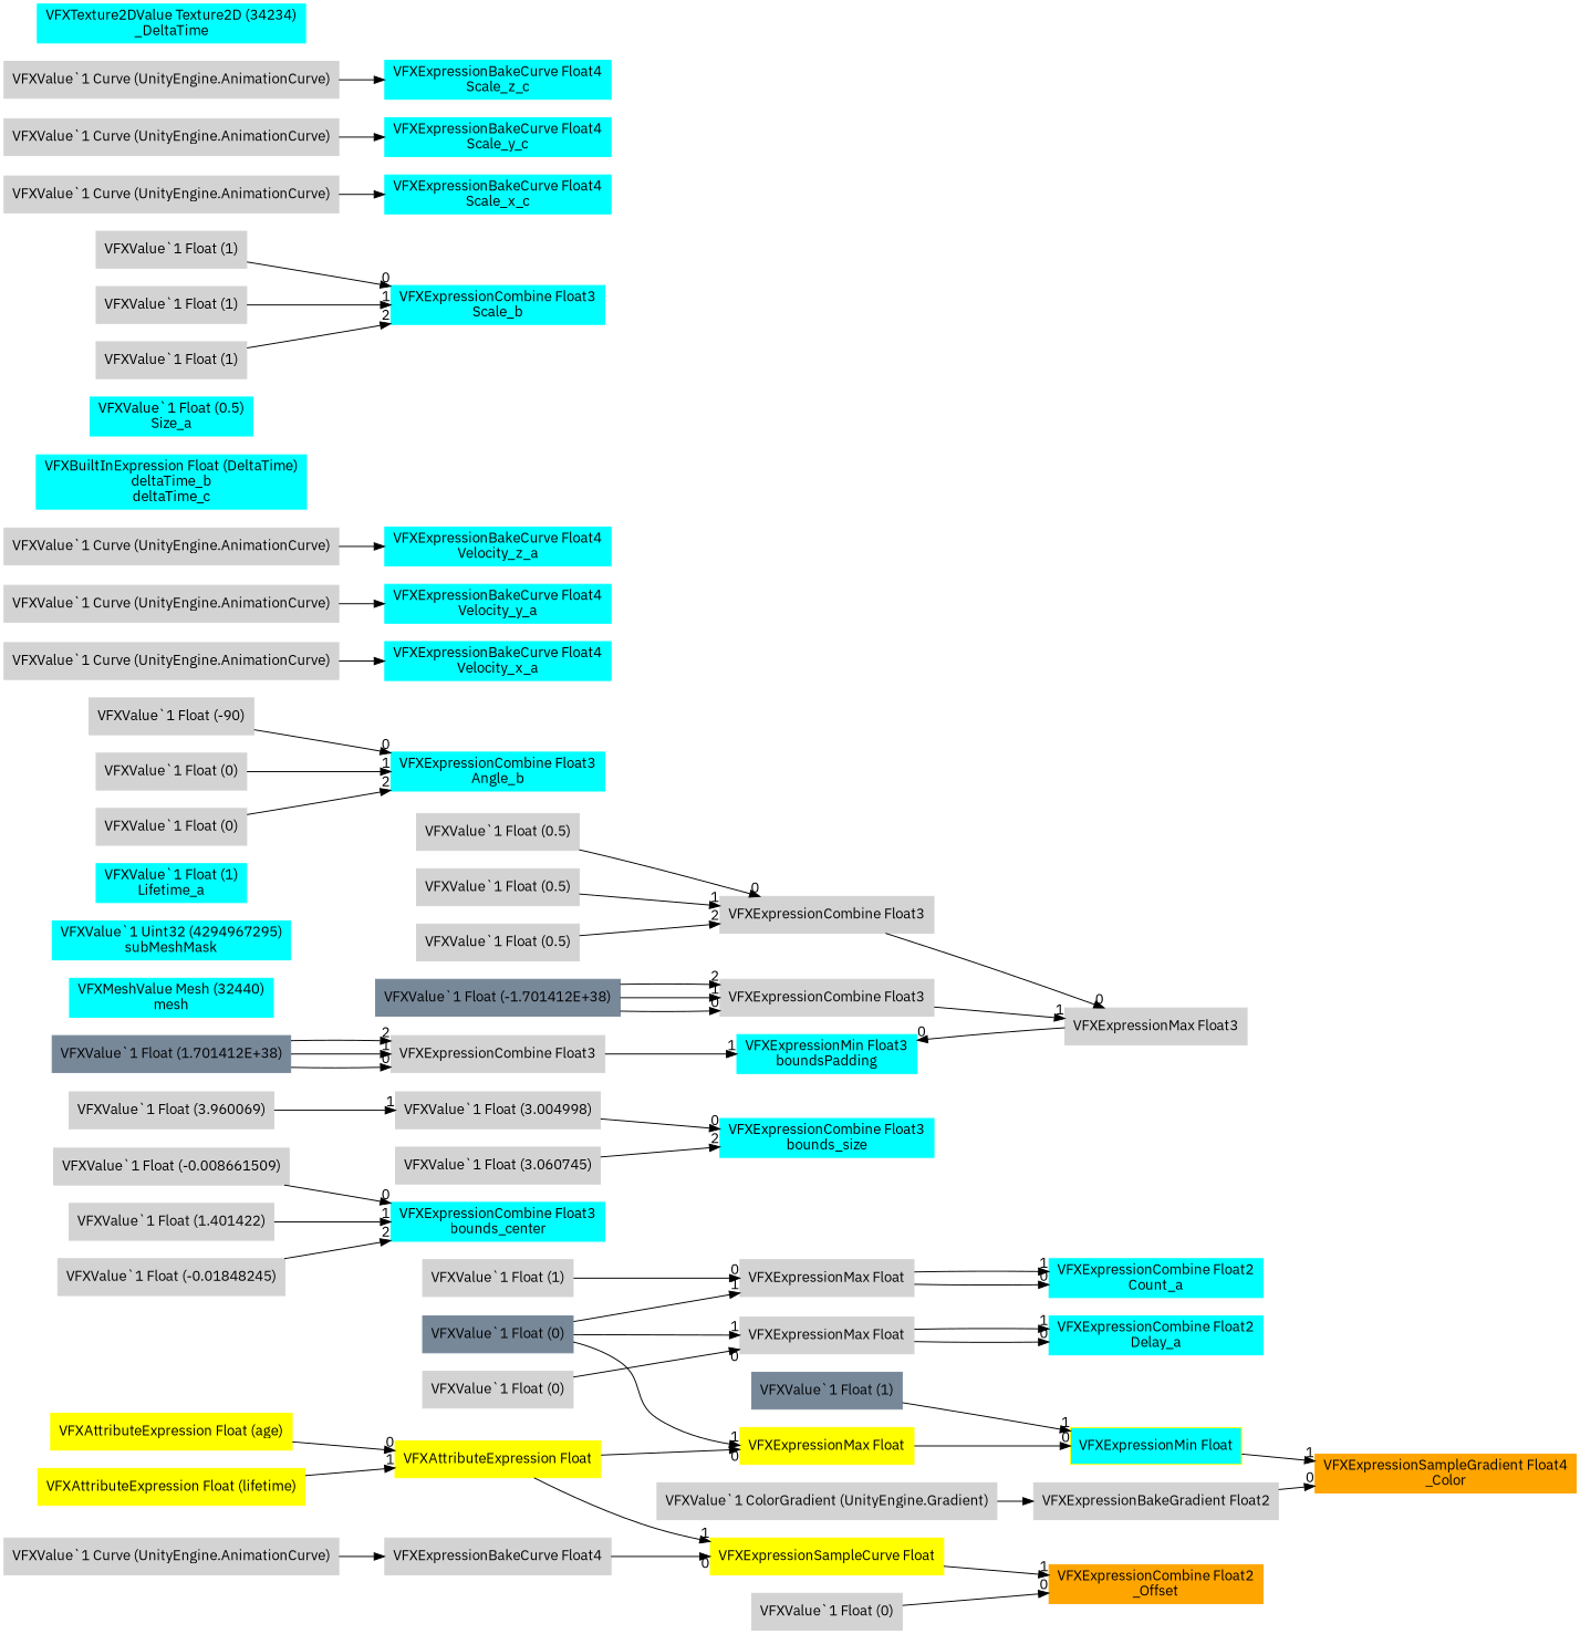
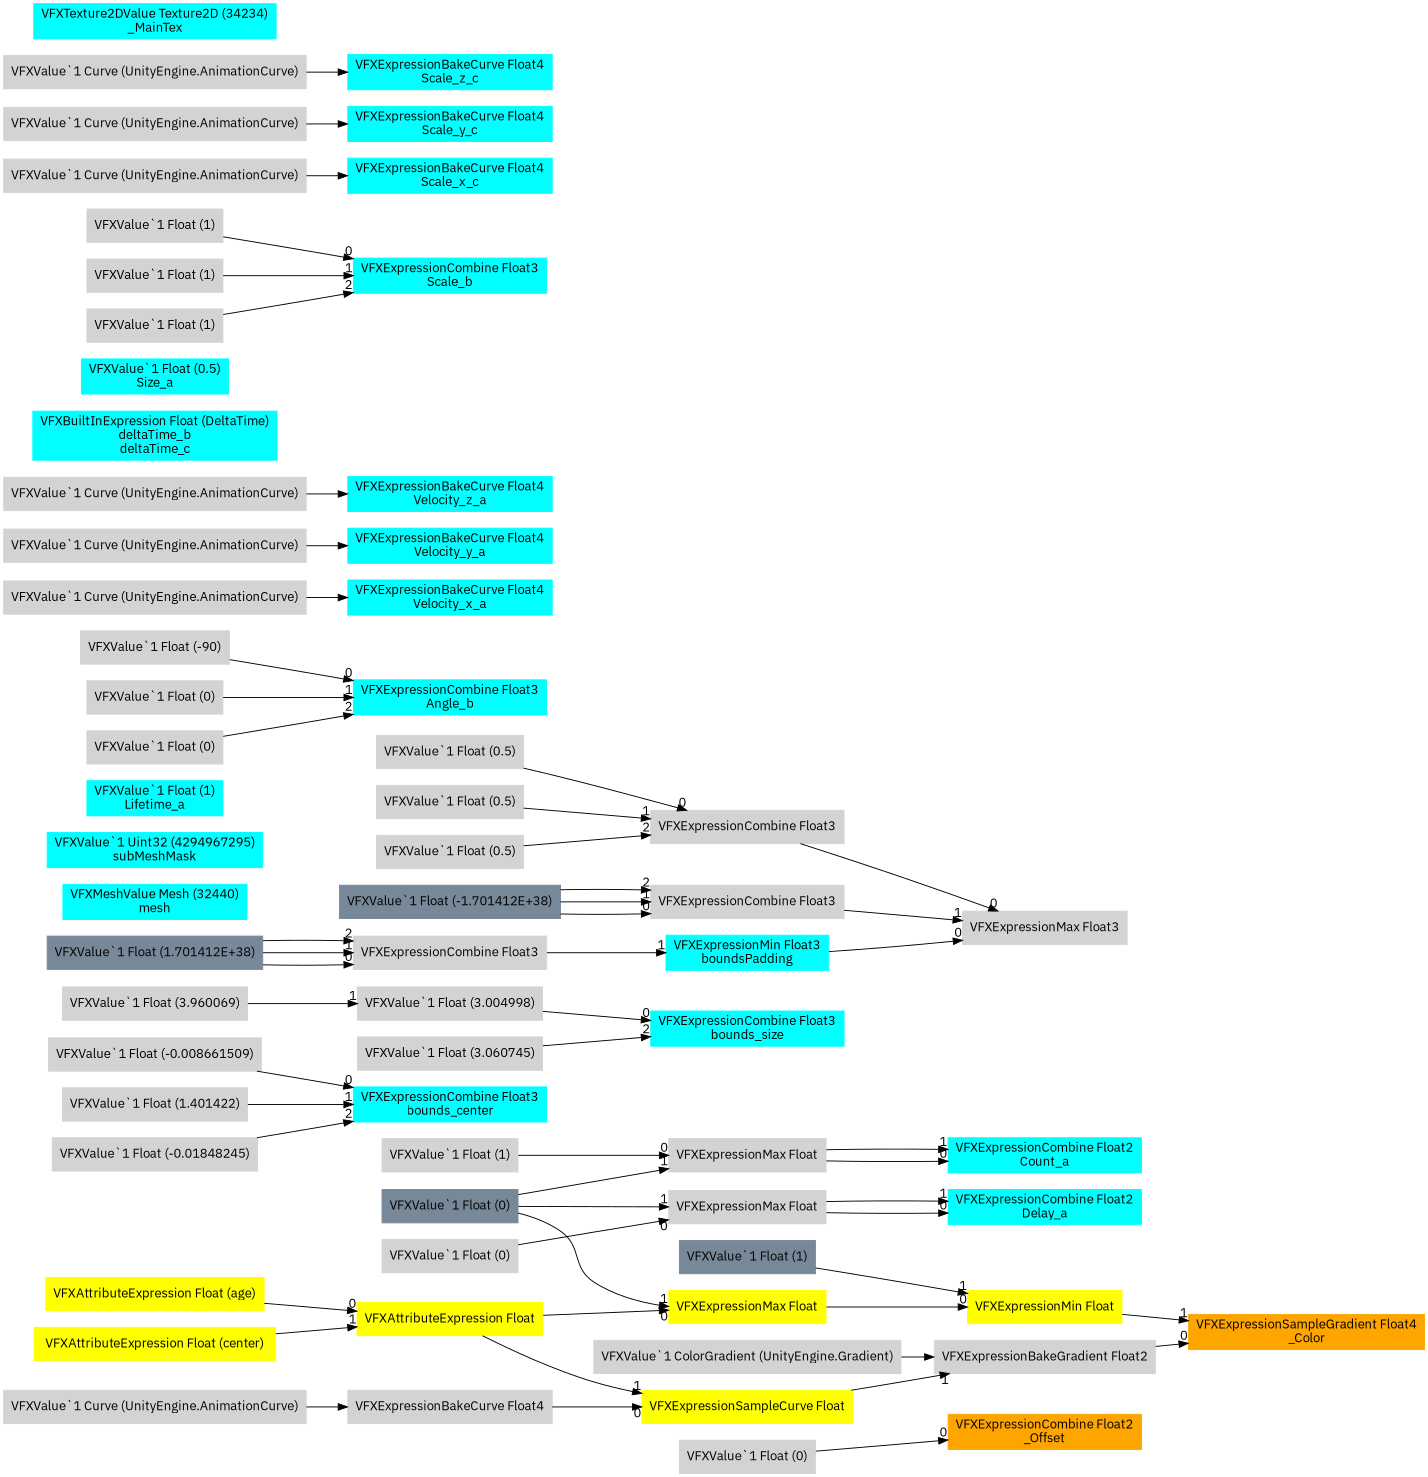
  digraph {
    fontname="IBM Plex Sans"
    rankdir=LR
    node [color=lightgray fontname="IBM Plex Sans" shape=box style=filled]
    edge [fontname="IBM Plex Sans" headlabel=0]
    n1 [color=cyan label="VFXExpressionCombine Float2\nCount_a"]
    n2 [label="VFXExpressionMax Float"]
    n3 [label="VFXValue`1 Float (1)"]
    n4 [color=lightslategray label="VFXValue`1 Float (0)"]
    n5 [label="VFXExpressionMax Float"]
    n6 [color=yellow label="VFXExpressionMax Float"]
    n7 [color=cyan label="VFXExpressionCombine Float2\nDelay_a"]
-   n8 [color=yellow label="VFXExpressionMin Float" fillcolor=cyan]
+   n8 [color=yellow label="VFXExpressionMin Float"]
    n9 [label="VFXValue`1 Float (0)"]
    n10 [color=cyan label="VFXExpressionCombine Float3\nbounds_center"]
    n11 [label="VFXValue`1 Float (-0.008661509)"]
    n12 [label="VFXValue`1 Float (1.401422)"]
    n13 [label="VFXValue`1 Float (-0.01848245)"]
    n14 [color=cyan label="VFXExpressionCombine Float3\nbounds_size"]
    n15 [label="VFXValue`1 Float (3.004998)"]
    n16 [label="VFXValue`1 Float (3.960069)"]
    n17 [label="VFXValue`1 Float (3.060745)"]
    n18 [color=cyan label="VFXExpressionMin Float3\nboundsPadding"]
    n19 [label="VFXExpressionMax Float3"]
    n20 [label="VFXExpressionCombine Float3"]
    n21 [label="VFXValue`1 Float (0.5)"]
    n22 [label="VFXValue`1 Float (0.5)"]
    n23 [label="VFXValue`1 Float (0.5)"]
    n24 [label="VFXExpressionCombine Float3"]
    n25 [color=lightslategray label="VFXValue`1 Float (-1.701412E+38)"]
    n26 [label="VFXExpressionCombine Float3"]
    n27 [color=lightslategray label="VFXValue`1 Float (1.701412E+38)"]
    n28 [color=cyan label="VFXMeshValue Mesh (32440)\nmesh"]
    n29 [color=cyan label="VFXValue`1 Uint32 (4294967295)\nsubMeshMask"]
    n30 [color=cyan label="VFXValue`1 Float (1)\nLifetime_a"]
    n31 [color=cyan label="VFXExpressionCombine Float3\nAngle_b"]
    n32 [label="VFXValue`1 Float (-90)"]
    n33 [label="VFXValue`1 Float (0)"]
    n34 [label="VFXValue`1 Float (0)"]
    n35 [color=cyan label="VFXExpressionBakeCurve Float4\nVelocity_x_a"]
    n36 [label="VFXValue`1 Curve (UnityEngine.AnimationCurve)"]
    n37 [color=cyan label="VFXExpressionBakeCurve Float4\nVelocity_y_a"]
    n38 [label="VFXValue`1 Curve (UnityEngine.AnimationCurve)"]
    n39 [color=cyan label="VFXExpressionBakeCurve Float4\nVelocity_z_a"]
    n40 [label="VFXValue`1 Curve (UnityEngine.AnimationCurve)"]
    n41 [color=cyan label="VFXBuiltInExpression Float (DeltaTime)\ndeltaTime_b\ndeltaTime_c"]
    n42 [color=cyan label="VFXValue`1 Float (0.5)\nSize_a"]
    n43 [color=cyan label="VFXExpressionCombine Float3\nScale_b"]
    n44 [label="VFXValue`1 Float (1)"]
    n45 [label="VFXValue`1 Float (1)"]
    n46 [label="VFXValue`1 Float (1)"]
    n47 [color=cyan label="VFXExpressionBakeCurve Float4\nScale_x_c"]
    n48 [label="VFXValue`1 Curve (UnityEngine.AnimationCurve)"]
    n49 [color=cyan label="VFXExpressionBakeCurve Float4\nScale_y_c"]
    n50 [label="VFXValue`1 Curve (UnityEngine.AnimationCurve)"]
    n51 [color=cyan label="VFXExpressionBakeCurve Float4\nScale_z_c"]
    n52 [label="VFXValue`1 Curve (UnityEngine.AnimationCurve)"]
    n53 [color=orange label="VFXExpressionSampleGradient Float4\n_Color"]
    n54 [label="VFXExpressionBakeGradient Float2"]
    n55 [label="VFXValue`1 ColorGradient (UnityEngine.Gradient)"]
    n56 [color=yellow label="VFXAttributeExpression Float"]
    n57 [color=yellow label="VFXExpressionSampleCurve Float"]
    n58 [color=orange label="VFXExpressionCombine Float2\n_Offset"]
    n59 [color=yellow label="VFXAttributeExpression Float (age)"]
-   n60 [color=yellow label="VFXAttributeExpression Float (lifetime)"]
+   n60 [color=yellow label="VFXAttributeExpression Float (center)"]
    n61 [color=lightslategray label="VFXValue`1 Float (1)"]
-   n62 [color=cyan label="VFXTexture2DValue Texture2D (34234)\n_DeltaTime"]
+   n62 [color=cyan label="VFXTexture2DValue Texture2D (34234)\n_MainTex"]
    n63 [label="VFXValue`1 Float (0)"]
    n64 [label="VFXExpressionBakeCurve Float4"]
    n65 [label="VFXValue`1 Curve (UnityEngine.AnimationCurve)"]
    n2 -> n1
    n2 -> n1 [headlabel=1]
    n3 -> n2
    n4 -> n2 [headlabel=1]
    n4 -> n5 [headlabel=1]
    n4 -> n6 [headlabel=1]
    n5 -> n7
    n5 -> n7 [headlabel=1]
    n6 -> n8
    n8 -> n53 [headlabel=1]
    n9 -> n5
    n11 -> n10
    n12 -> n10 [headlabel=1]
    n13 -> n10 [headlabel=2]
    n15 -> n14
    n16 -> n15 [headlabel=1]
    n17 -> n14 [headlabel=2]
-   n19 -> n18
+   n18 -> n19
    n20 -> n19
    n21 -> n20
    n22 -> n20 [headlabel=1]
    n23 -> n20 [headlabel=2]
    n24 -> n19 [headlabel=1]
    n25 -> n24
    n25 -> n24 [headlabel=1]
    n25 -> n24 [headlabel=2]
    n26 -> n18 [headlabel=1]
    n27 -> n26
    n27 -> n26 [headlabel=1]
    n27 -> n26 [headlabel=2]
    n32 -> n31
    n33 -> n31 [headlabel=1]
    n34 -> n31 [headlabel=2]
    n36 -> n35 [headlabel=""]
    n38 -> n37 [headlabel=""]
    n40 -> n39 [headlabel=""]
    n44 -> n43
    n45 -> n43 [headlabel=1]
    n46 -> n43 [headlabel=2]
    n48 -> n47 [headlabel=""]
    n50 -> n49 [headlabel=""]
    n52 -> n51 [headlabel=""]
    n54 -> n53
    n55 -> n54 [headlabel=""]
    n56 -> n6
    n56 -> n57 [headlabel=1]
-   n57 -> n58 [headlabel=1]
+   n57 -> n54 [headlabel=1]
    n59 -> n56
    n60 -> n56 [headlabel=1]
    n61 -> n8 [headlabel=1]
    n63 -> n58
    n64 -> n57
    n65 -> n64 [headlabel=""]
  }
